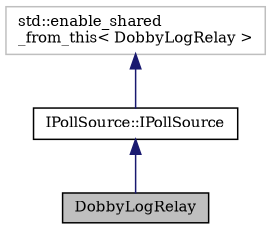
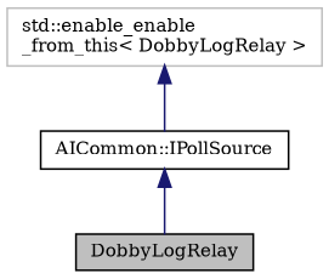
  digraph {
    fontname="DejaVu Serif"
    node [color=black fillcolor=white fontname="DejaVu Serif" fontsize=10 shape=record style=filled]
    edge [color=midnightblue dir=back fontname="DejaVu Serif" fontsize=10 labelfontname=Helvetica labelfontsize=10 style=solid]
    n1 [fillcolor=grey75 fontcolor=black height=0.2 label=DobbyLogRelay width=0.4]
-   n2 [height=0.2 label="IPollSource::IPollSource" width=0.4]
-   n3 [color=grey75 height=0.2 label="std::enable_shared\l_from_this\< DobbyLogRelay \>" width=0.4]
+   n2 [height=0.2 label="AICommon::IPollSource" width=0.4]
+   n3 [color=grey75 height=0.2 label="std::enable_enable\l_from_this\< DobbyLogRelay \>" width=0.4]
    n2 -> n1
    n3 -> n2
  }
